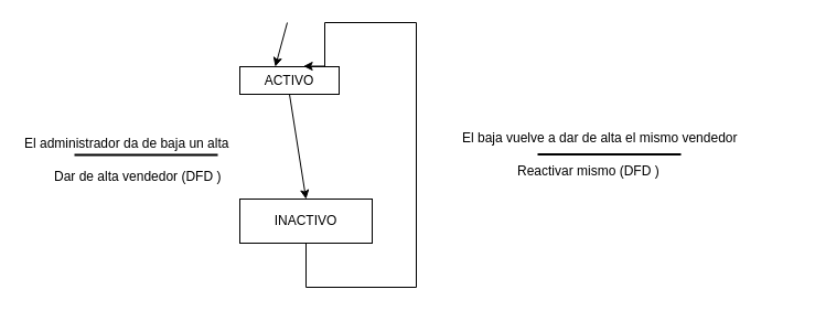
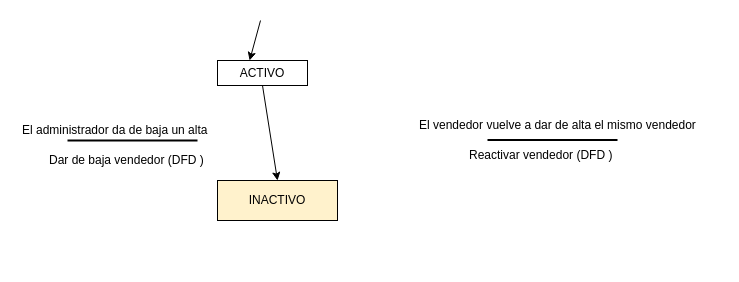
  <mxCell id="0" />
  <mxCell id="1" parent="0" />
  <mxCell id="2" value="ACTIVO" style="rounded=0;whiteSpace=wrap;html=1;" parent="1" vertex="1"><mxGeometry x="217" y="60" width="90" height="25" as="geometry" /></mxCell>
  <mxCell id="3" value="" style="endArrow=classic;html=1;exitX=0.5;exitY=1;exitDx=0;exitDy=0;" parent="1" source="2" edge="1"><mxGeometry width="50" height="50" relative="1" as="geometry"><mxPoint x="217" y="170" as="sourcePoint" /><mxPoint x="277" y="180" as="targetPoint" /></mxGeometry></mxCell>
- <mxCell id="4" style="edgeStyle=orthogonalEdgeStyle;rounded=0;orthogonalLoop=1;jettySize=auto;html=1;exitX=0.5;exitY=1;exitDx=0;exitDy=0;entryX=0.64;entryY=-0.02;entryDx=0;entryDy=0;entryPerimeter=0;" edge="1" parent="1" source="5" target="2"><mxGeometry relative="1" as="geometry"><Array as="points"><mxPoint x="277" y="260" /><mxPoint x="377" y="260" /><mxPoint x="377" y="20" /><mxPoint x="294" y="20" /></Array></mxGeometry></mxCell>
- <mxCell id="5" value="INACTIVO" style="rounded=0;whiteSpace=wrap;html=1;" parent="1" vertex="1"><mxGeometry x="217" y="180" width="120" height="40" as="geometry" /></mxCell>
+ <mxCell id="5" value="INACTIVO" style="rounded=0;whiteSpace=wrap;html=1;fillColor=#fff2cc;" parent="1" vertex="1"><mxGeometry x="217" y="180" width="120" height="40" as="geometry" /></mxCell>
  <mxCell id="6" value="" style="endArrow=classic;html=1;entryX=0.357;entryY=0;entryDx=0;entryDy=0;entryPerimeter=0;" parent="1" edge="1" target="2"><mxGeometry width="50" height="50" relative="1" as="geometry"><mxPoint x="260" y="20" as="sourcePoint" /><mxPoint x="260" y="50" as="targetPoint" /></mxGeometry></mxCell>
  <mxCell id="7" value="" style="endArrow=none;html=1;strokeWidth=2;" parent="1" edge="1"><mxGeometry width="50" height="50" relative="1" as="geometry"><mxPoint x="67" y="140" as="sourcePoint" /><mxPoint x="197" y="140" as="targetPoint" /></mxGeometry></mxCell>
  <mxCell id="8" value="El administrador da de baja un alta" style="text;html=1;resizable=0;points=[];autosize=1;align=left;verticalAlign=top;spacingTop=-4;" parent="1" vertex="1"><mxGeometry x="20" y="120" width="240" height="20" as="geometry" /></mxCell>
- <mxCell id="9" value="Dar de alta vendedor (DFD )" style="text;html=1;resizable=0;points=[];autosize=1;align=left;verticalAlign=top;spacingTop=-4;" parent="1" vertex="1"><mxGeometry x="47" y="150" width="170" height="20" as="geometry" /></mxCell>
- <mxCell id="10" value="&lt;div&gt;El baja vuelve a dar de alta el mismo vendedor&lt;/div&gt;&lt;div&gt;&lt;br&gt;&lt;/div&gt;" style="text;html=1;resizable=0;points=[];autosize=1;align=left;verticalAlign=top;spacingTop=-4;" parent="1" vertex="1"><mxGeometry x="417" y="115" width="300" height="30" as="geometry" /></mxCell>
+ <mxCell id="9" value="Dar de baja vendedor (DFD )" style="text;html=1;resizable=0;points=[];autosize=1;align=left;verticalAlign=top;spacingTop=-4;" parent="1" vertex="1"><mxGeometry x="47" y="150" width="170" height="20" as="geometry" /></mxCell>
+ <mxCell id="10" value="&lt;div&gt;El vendedor vuelve a dar de alta el mismo vendedor&lt;/div&gt;&lt;div&gt;&lt;br&gt;&lt;/div&gt;" style="text;html=1;resizable=0;points=[];autosize=1;align=left;verticalAlign=top;spacingTop=-4;" parent="1" vertex="1"><mxGeometry x="417" y="115" width="300" height="30" as="geometry" /></mxCell>
  <mxCell id="11" value="" style="endArrow=none;html=1;strokeWidth=2;" parent="1" edge="1"><mxGeometry width="50" height="50" relative="1" as="geometry"><mxPoint x="487" y="139.5" as="sourcePoint" /><mxPoint x="617" y="139.5" as="targetPoint" /></mxGeometry></mxCell>
- <mxCell id="12" value="Reactivar mismo (DFD )" style="text;html=1;resizable=0;points=[];autosize=1;align=left;verticalAlign=top;spacingTop=-4;" parent="1" vertex="1"><mxGeometry x="467" y="145" width="160" height="20" as="geometry" /></mxCell>
+ <mxCell id="12" value="Reactivar vendedor (DFD )" style="text;html=1;resizable=0;points=[];autosize=1;align=left;verticalAlign=top;spacingTop=-4;" parent="1" vertex="1"><mxGeometry x="467" y="145" width="160" height="20" as="geometry" /></mxCell>
